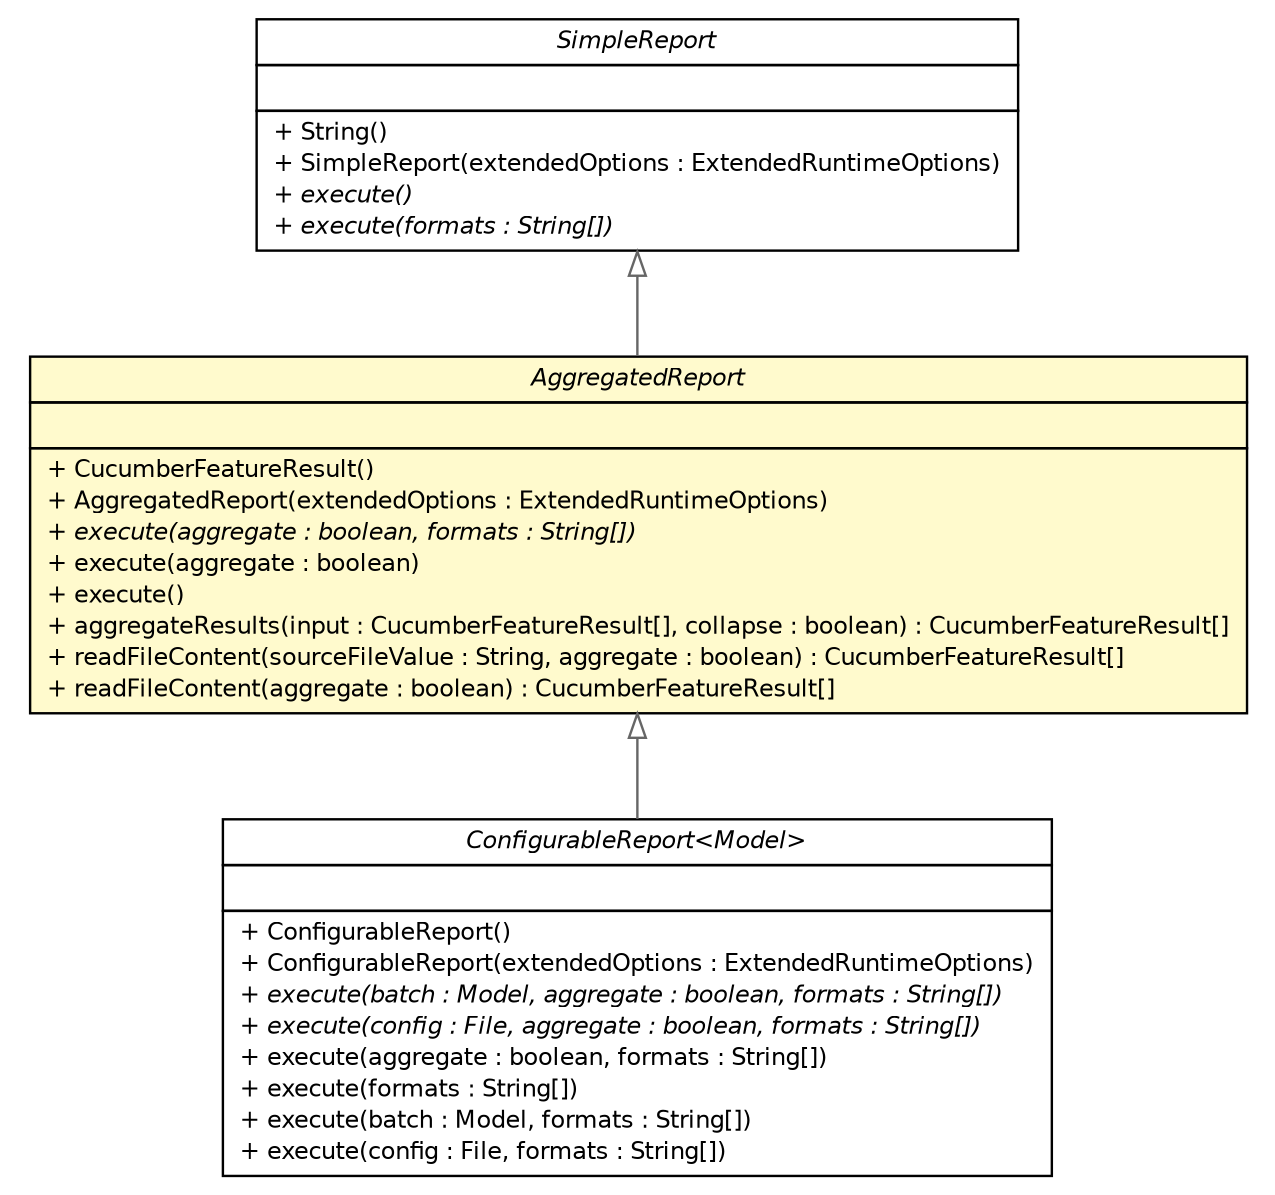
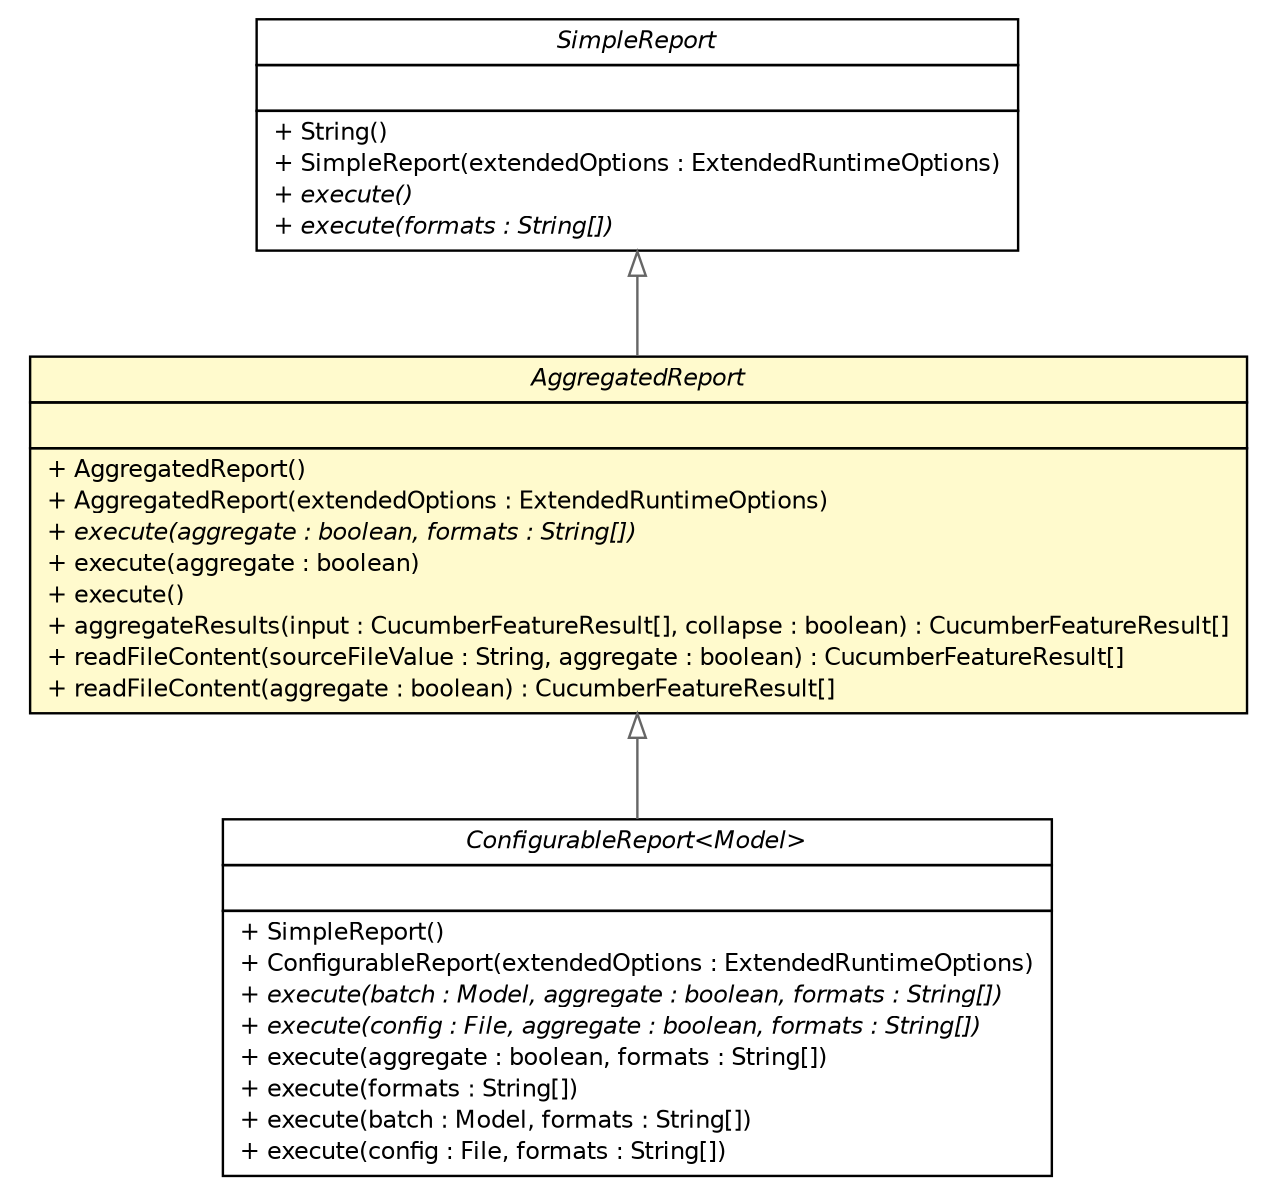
  digraph {
    nodesep=0.25
    ranksep=0.5
    node [fontcolor=black fontname=Helvetica fontsize=10.0 shape=plaintext]
    edge [arrowtail=empty color=gray40 dir=back fontname=Helvetica fontsize=10 headport=p labelfontname=Helvetica labelfontsize=10 tailport=p]
    n1 [label=<<table title="com.github.mkolisnyk.cucumber.reporting.interfaces.SimpleReport" border="0" cellborder="1" cellspacing="0" cellpadding="2" port="p" href="./SimpleReport.html"> 		<tr><td><table border="0" cellspacing="0" cellpadding="1"> <tr><td align="center" balign="center"><font face="Helvetica-Oblique"> SimpleReport </font></td></tr> 		</table></td></tr> 		<tr><td><table border="0" cellspacing="0" cellpadding="1"> <tr><td align="left" balign="left">  </td></tr> 		</table></td></tr> 		<tr><td><table border="0" cellspacing="0" cellpadding="1"> <tr><td align="left" balign="left"> + String() </td></tr> <tr><td align="left" balign="left"> + SimpleReport(extendedOptions : ExtendedRuntimeOptions) </td></tr> <tr><td align="left" balign="left"><font face="Helvetica-Oblique" point-size="10.0"> + execute() </font></td></tr> <tr><td align="left" balign="left"><font face="Helvetica-Oblique" point-size="10.0"> + execute(formats : String[]) </font></td></tr> 		</table></td></tr> 		</table>>]
-   n2 [label=<<table title="com.github.mkolisnyk.cucumber.reporting.interfaces.AggregatedReport" border="0" cellborder="1" cellspacing="0" cellpadding="2" port="p" bgcolor="lemonChiffon" href="./AggregatedReport.html"> 		<tr><td><table border="0" cellspacing="0" cellpadding="1"> <tr><td align="center" balign="center"><font face="Helvetica-Oblique"> AggregatedReport </font></td></tr> 		</table></td></tr> 		<tr><td><table border="0" cellspacing="0" cellpadding="1"> <tr><td align="left" balign="left">  </td></tr> 		</table></td></tr> 		<tr><td><table border="0" cellspacing="0" cellpadding="1"> <tr><td align="left" balign="left"> + CucumberFeatureResult() </td></tr> <tr><td align="left" balign="left"> + AggregatedReport(extendedOptions : ExtendedRuntimeOptions) </td></tr> <tr><td align="left" balign="left"><font face="Helvetica-Oblique" point-size="10.0"> + execute(aggregate : boolean, formats : String[]) </font></td></tr> <tr><td align="left" balign="left"> + execute(aggregate : boolean) </td></tr> <tr><td align="left" balign="left"> + execute() </td></tr> <tr><td align="left" balign="left"> + aggregateResults(input : CucumberFeatureResult[], collapse : boolean) : CucumberFeatureResult[] </td></tr> <tr><td align="left" balign="left"> + readFileContent(sourceFileValue : String, aggregate : boolean) : CucumberFeatureResult[] </td></tr> <tr><td align="left" balign="left"> + readFileContent(aggregate : boolean) : CucumberFeatureResult[] </td></tr> 		</table></td></tr> 		</table>>]
-   n3 [label=<<table title="com.github.mkolisnyk.cucumber.reporting.interfaces.ConfigurableReport" border="0" cellborder="1" cellspacing="0" cellpadding="2" port="p" href="./ConfigurableReport.html"> 		<tr><td><table border="0" cellspacing="0" cellpadding="1"> <tr><td align="center" balign="center"><font face="Helvetica-Oblique"> ConfigurableReport&lt;Model&gt; </font></td></tr> 		</table></td></tr> 		<tr><td><table border="0" cellspacing="0" cellpadding="1"> <tr><td align="left" balign="left">  </td></tr> 		</table></td></tr> 		<tr><td><table border="0" cellspacing="0" cellpadding="1"> <tr><td align="left" balign="left"> + ConfigurableReport() </td></tr> <tr><td align="left" balign="left"> + ConfigurableReport(extendedOptions : ExtendedRuntimeOptions) </td></tr> <tr><td align="left" balign="left"><font face="Helvetica-Oblique" point-size="10.0"> + execute(batch : Model, aggregate : boolean, formats : String[]) </font></td></tr> <tr><td align="left" balign="left"><font face="Helvetica-Oblique" point-size="10.0"> + execute(config : File, aggregate : boolean, formats : String[]) </font></td></tr> <tr><td align="left" balign="left"> + execute(aggregate : boolean, formats : String[]) </td></tr> <tr><td align="left" balign="left"> + execute(formats : String[]) </td></tr> <tr><td align="left" balign="left"> + execute(batch : Model, formats : String[]) </td></tr> <tr><td align="left" balign="left"> + execute(config : File, formats : String[]) </td></tr> 		</table></td></tr> 		</table>>]
+   n2 [label=<<table title="com.github.mkolisnyk.cucumber.reporting.interfaces.AggregatedReport" border="0" cellborder="1" cellspacing="0" cellpadding="2" port="p" bgcolor="lemonChiffon" href="./AggregatedReport.html"> 		<tr><td><table border="0" cellspacing="0" cellpadding="1"> <tr><td align="center" balign="center"><font face="Helvetica-Oblique"> AggregatedReport </font></td></tr> 		</table></td></tr> 		<tr><td><table border="0" cellspacing="0" cellpadding="1"> <tr><td align="left" balign="left">  </td></tr> 		</table></td></tr> 		<tr><td><table border="0" cellspacing="0" cellpadding="1"> <tr><td align="left" balign="left"> + AggregatedReport() </td></tr> <tr><td align="left" balign="left"> + AggregatedReport(extendedOptions : ExtendedRuntimeOptions) </td></tr> <tr><td align="left" balign="left"><font face="Helvetica-Oblique" point-size="10.0"> + execute(aggregate : boolean, formats : String[]) </font></td></tr> <tr><td align="left" balign="left"> + execute(aggregate : boolean) </td></tr> <tr><td align="left" balign="left"> + execute() </td></tr> <tr><td align="left" balign="left"> + aggregateResults(input : CucumberFeatureResult[], collapse : boolean) : CucumberFeatureResult[] </td></tr> <tr><td align="left" balign="left"> + readFileContent(sourceFileValue : String, aggregate : boolean) : CucumberFeatureResult[] </td></tr> <tr><td align="left" balign="left"> + readFileContent(aggregate : boolean) : CucumberFeatureResult[] </td></tr> 		</table></td></tr> 		</table>>]
+   n3 [label=<<table title="com.github.mkolisnyk.cucumber.reporting.interfaces.ConfigurableReport" border="0" cellborder="1" cellspacing="0" cellpadding="2" port="p" href="./ConfigurableReport.html"> 		<tr><td><table border="0" cellspacing="0" cellpadding="1"> <tr><td align="center" balign="center"><font face="Helvetica-Oblique"> ConfigurableReport&lt;Model&gt; </font></td></tr> 		</table></td></tr> 		<tr><td><table border="0" cellspacing="0" cellpadding="1"> <tr><td align="left" balign="left">  </td></tr> 		</table></td></tr> 		<tr><td><table border="0" cellspacing="0" cellpadding="1"> <tr><td align="left" balign="left"> + SimpleReport() </td></tr> <tr><td align="left" balign="left"> + ConfigurableReport(extendedOptions : ExtendedRuntimeOptions) </td></tr> <tr><td align="left" balign="left"><font face="Helvetica-Oblique" point-size="10.0"> + execute(batch : Model, aggregate : boolean, formats : String[]) </font></td></tr> <tr><td align="left" balign="left"><font face="Helvetica-Oblique" point-size="10.0"> + execute(config : File, aggregate : boolean, formats : String[]) </font></td></tr> <tr><td align="left" balign="left"> + execute(aggregate : boolean, formats : String[]) </td></tr> <tr><td align="left" balign="left"> + execute(formats : String[]) </td></tr> <tr><td align="left" balign="left"> + execute(batch : Model, formats : String[]) </td></tr> <tr><td align="left" balign="left"> + execute(config : File, formats : String[]) </td></tr> 		</table></td></tr> 		</table>>]
    n1 -> n2
    n2 -> n3
  }
